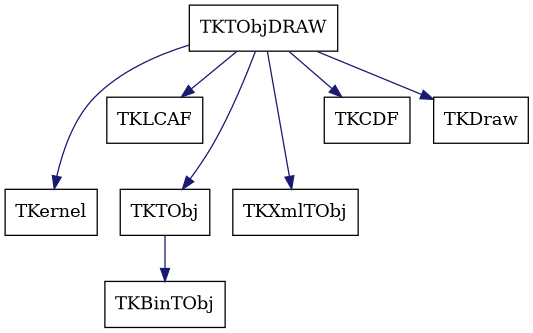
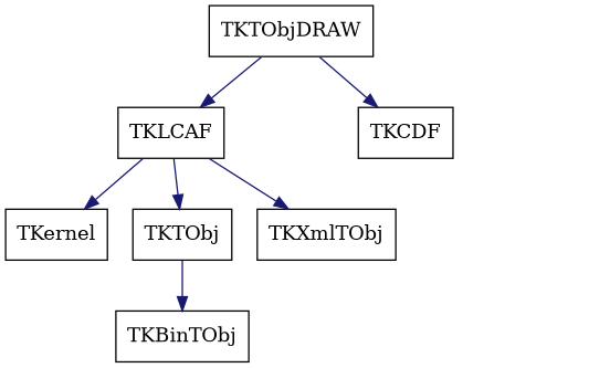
  digraph {
    aspect=1
    node [shape=box]
    edge [color=midnightblue style=solid]
    TKTObjDRAW
    TKernel
    TKCDF
    TKLCAF
    TKTObj
-   TKDraw
    TKXmlTObj
    TKBinTObj
-   TKTObjDRAW -> TKernel
+   TKLCAF -> TKernel
    TKTObjDRAW -> TKCDF
    TKTObjDRAW -> TKLCAF
-   TKTObjDRAW -> TKTObj
-   TKTObjDRAW -> TKDraw
-   TKTObjDRAW -> TKXmlTObj
+   TKLCAF -> TKTObj
+   TKLCAF -> TKXmlTObj
    TKTObj -> TKBinTObj
  }
